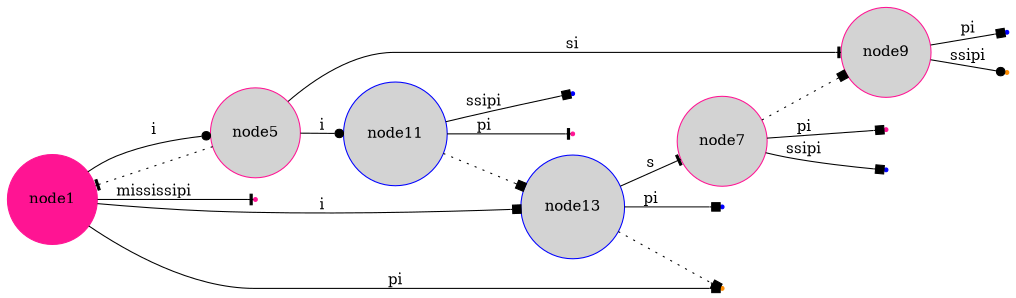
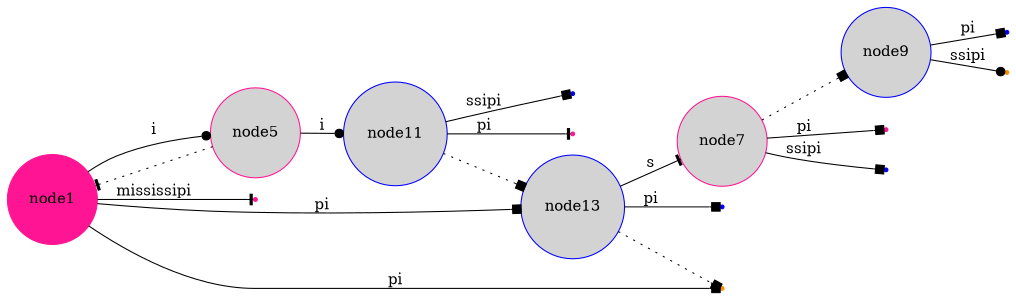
  digraph {
    rankdir=LR
    node [color=deeppink shape=point]
    edge [arrbufferwsize=0.4 arrowhead=box fbufferntsize=10 weight=3]
    node1 [fillcbufferlbufferr=lightgrey height=.1 shape=circle style=filled width=.1]
    node15 [color=darkorange]
    node2
    node13 [color=blue fillcolor=lightgrey height=.07 shape=circle style=filled width=.07]
    node5 [fillcolor=lightgrey height=.07 shape=circle style=filled width=.07]
    node14 [color=blue]
    node7 [fillcolor=lightgrey height=.07 shape=circle style=filled width=.07]
-   node9 [fillcolor=lightgrey height=.07 shape=circle style=filled width=.07]
+   node9 [color=blue fillcolor=lightgrey height=.07 shape=circle style=filled width=.07]
    node11 [color=blue fillcolor=lightgrey height=.07 shape=circle style=filled width=.07]
    node3 [color=blue]
    node6 [color=blue]
    node10 [color=blue]
    node4 [color=darkorange]
    node8
    node12
    node1 -> node15 [label=pi]
    node1 -> node2 [arrowhead=tee label=mississipi]
-   node1 -> node13 [label=i]
+   node1 -> node13 [label=pi]
    node1 -> node5 [arrowhead=dot label=i]
    node13 -> node15 [style=dotted weight=1]
    node13 -> node14 [label=pi]
    node13 -> node7 [arrowhead=tee label=s]
    node5 -> node1 [arrowhead=tee style=dotted weight=1]
-   node5 -> node9 [arrowhead=tee label=si]
    node5 -> node11 [arrowhead=dot label=i]
    node7 -> node9 [style=dotted weight=1]
    node7 -> node3 [label=ssipi]
    node7 -> node8 [label=pi]
    node9 -> node10 [label=pi]
    node9 -> node4 [arrowhead=dot label=ssipi]
    node11 -> node13 [style=dotted weight=1]
    node11 -> node6 [label=ssipi]
    node11 -> node12 [arrowhead=tee label=pi]
  }
